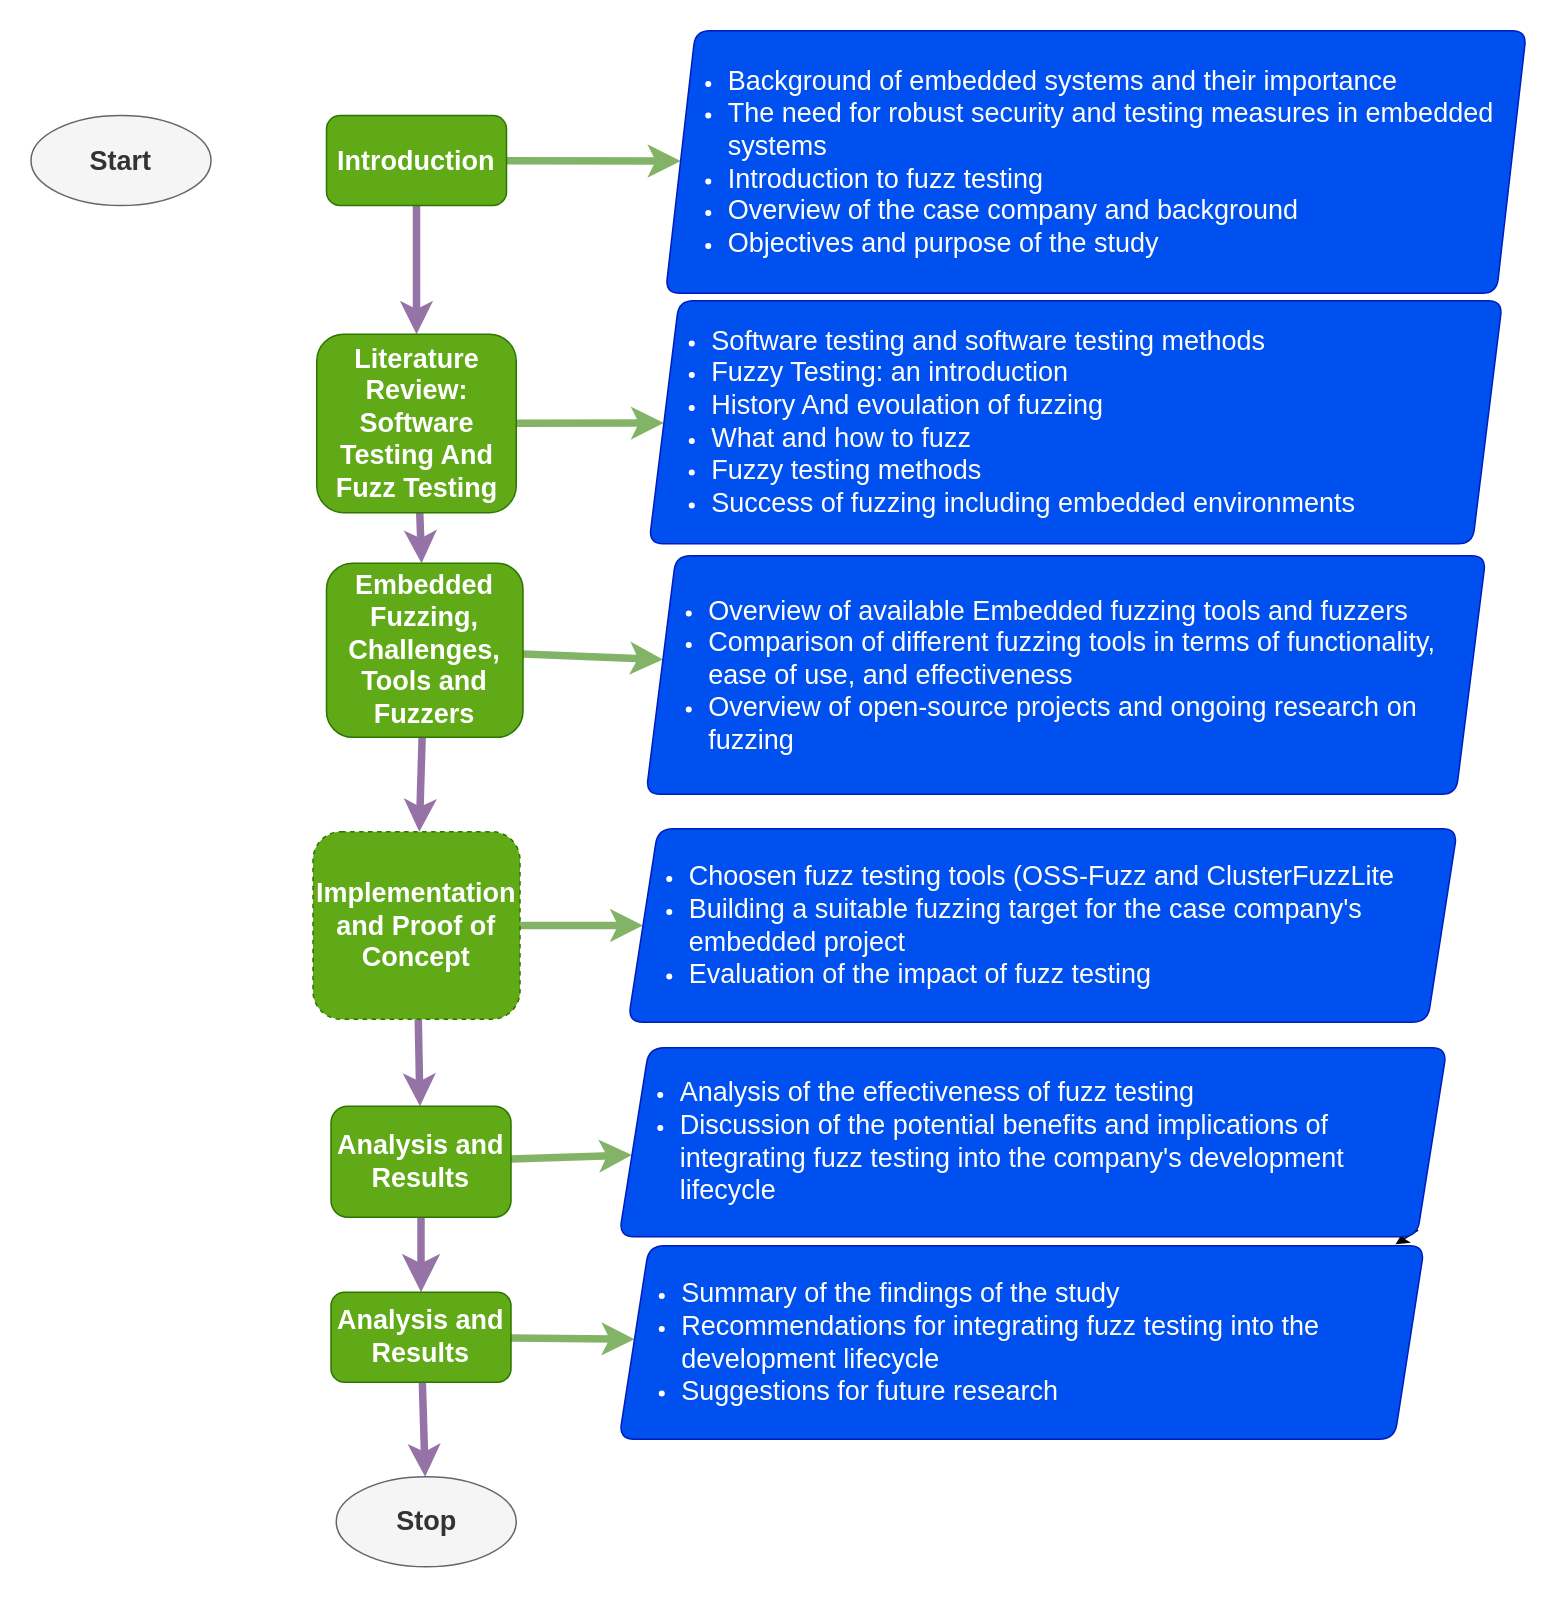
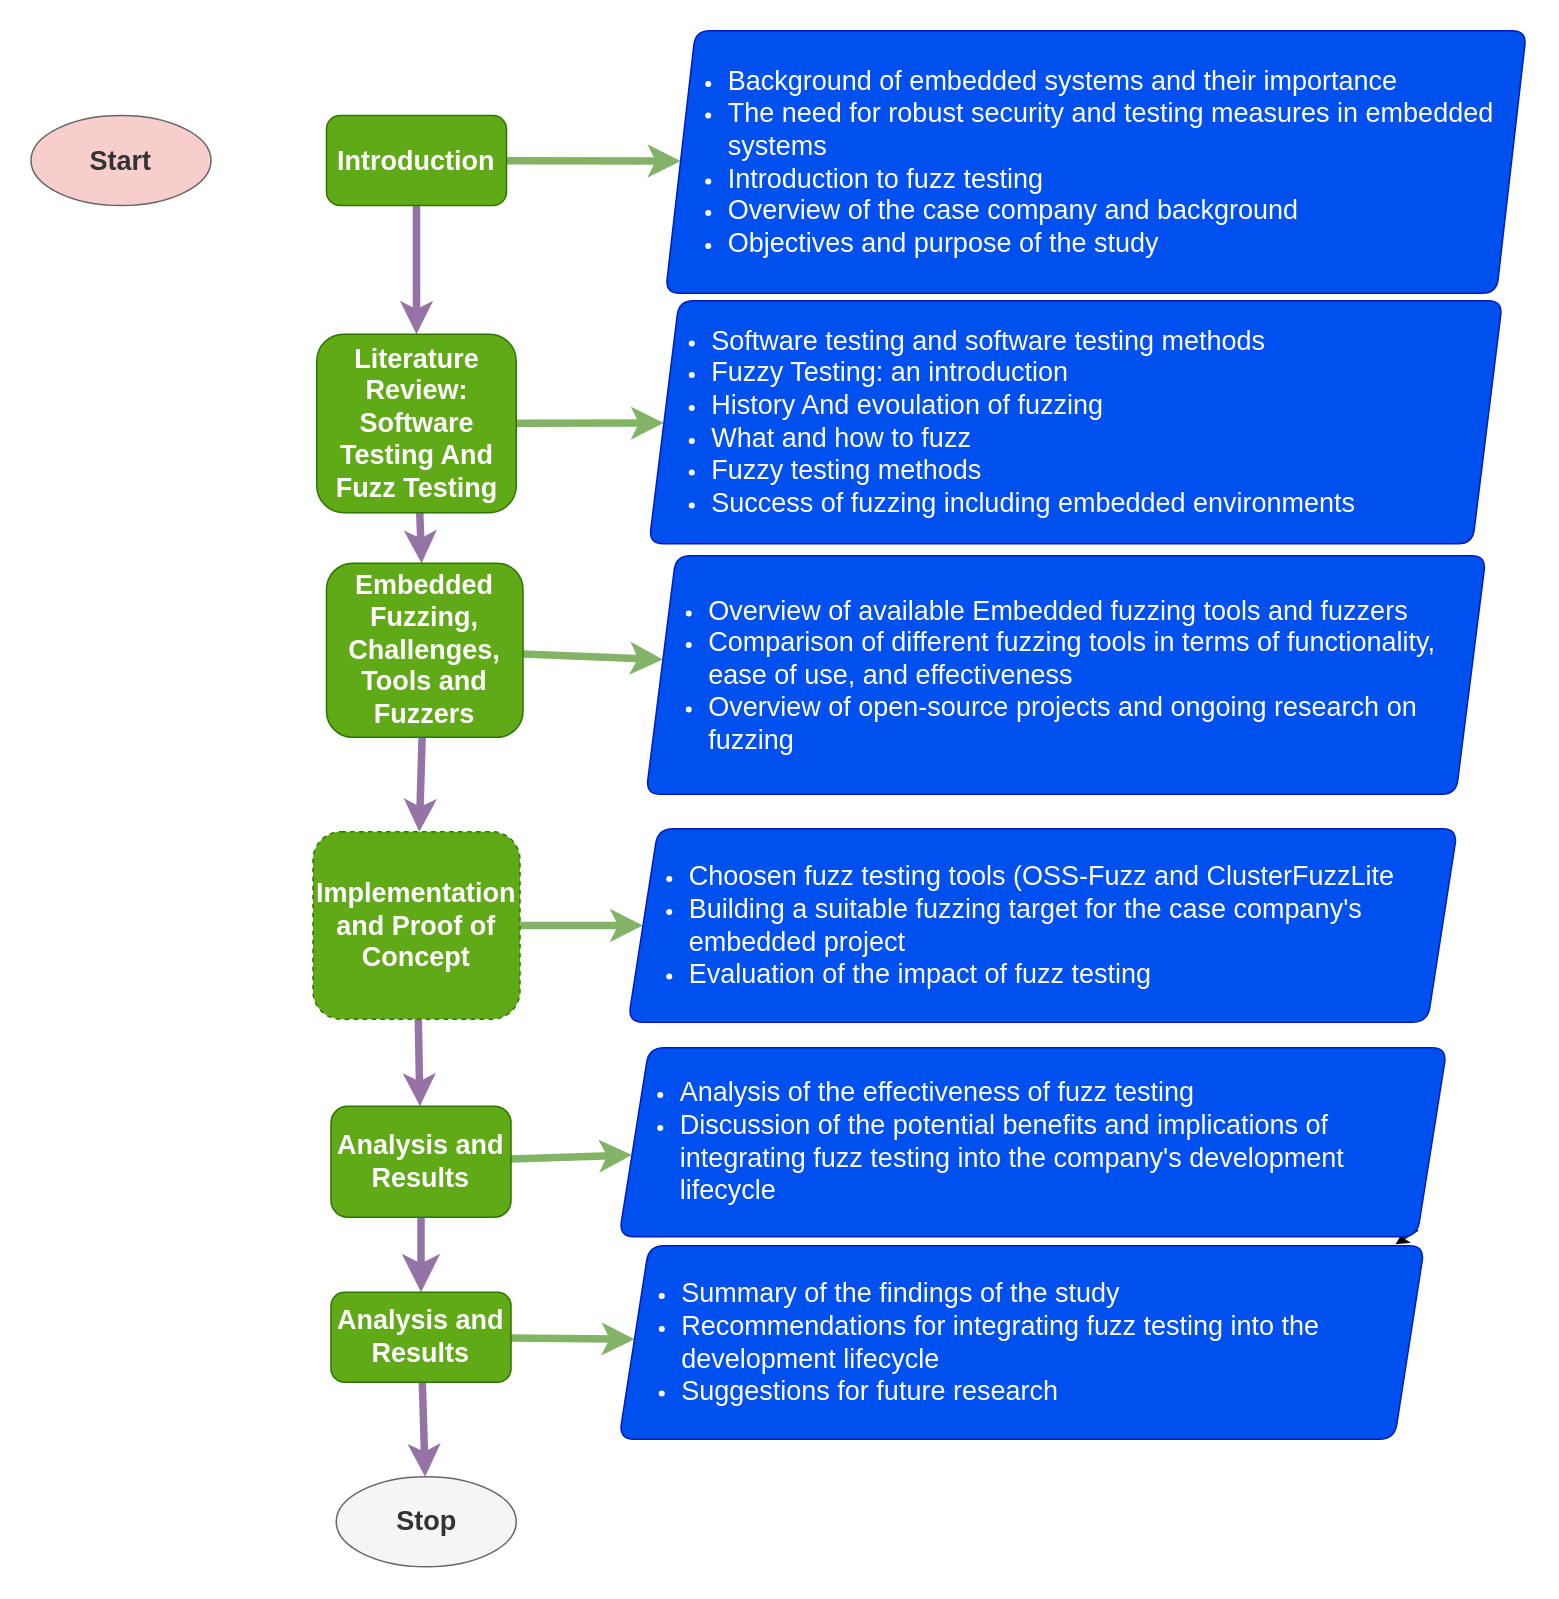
  <mxCell id="0" />
  <mxCell id="1" parent="0" />
- <mxCell id="2" value="&lt;h4&gt;&lt;font style=&quot;font-size: 18px;&quot;&gt;Start&lt;/font&gt;&lt;/h4&gt;" style="ellipse;whiteSpace=wrap;html=1;fillColor=#f5f5f5;fontColor=#333333;strokeColor=#666666;" parent="1" vertex="1"><mxGeometry x="20" y="76.5" width="120" height="60" as="geometry" /></mxCell>
+ <mxCell id="2" value="&lt;h4&gt;&lt;font style=&quot;font-size: 18px;&quot;&gt;Start&lt;/font&gt;&lt;/h4&gt;" style="ellipse;whiteSpace=wrap;html=1;fillColor=#f8cecc;fontColor=#333333;strokeColor=#666666;" parent="1" vertex="1"><mxGeometry x="20" y="76.5" width="120" height="60" as="geometry" /></mxCell>
  <mxCell id="3" value="" style="edgeStyle=none;html=1;fontFamily=Helvetica;fontSize=14;fillColor=#d5e8d4;strokeColor=#82b366;strokeWidth=5;" parent="1" source="5" target="6" edge="1"><mxGeometry relative="1" as="geometry" /></mxCell>
  <mxCell id="4" value="" style="edgeStyle=none;html=1;fontFamily=Helvetica;fontSize=14;fillColor=#e1d5e7;strokeColor=#9673a6;strokeWidth=5;" parent="1" source="5" target="9" edge="1"><mxGeometry relative="1" as="geometry" /></mxCell>
  <mxCell id="5" value="&lt;h4&gt;&lt;font style=&quot;font-size: 18px;&quot;&gt;Introduction&lt;/font&gt;&lt;/h4&gt;" style="rounded=1;whiteSpace=wrap;html=1;fillColor=#60a917;strokeColor=#2D7600;fontColor=#ffffff;" parent="1" vertex="1"><mxGeometry x="217" y="76.5" width="120" height="60" as="geometry" /></mxCell>
  <mxCell id="6" value="&lt;ul&gt;&lt;li&gt;&lt;font style=&quot;font-size: 18px;&quot;&gt;Background of embedded systems and their importance&lt;br&gt;&lt;/font&gt;&lt;/li&gt;&lt;li&gt;&lt;font style=&quot;font-size: 18px;&quot;&gt;The need for robust security and testing measures in embedded systems&lt;br&gt;&lt;/font&gt;&lt;/li&gt;&lt;li&gt;&lt;font style=&quot;font-size: 18px;&quot;&gt;Introduction to fuzz testing&lt;br&gt;&lt;/font&gt;&lt;/li&gt;&lt;li&gt;&lt;font style=&quot;font-size: 18px;&quot;&gt;Overview of the case company and background&lt;br&gt;&lt;/font&gt;&lt;/li&gt;&lt;li&gt;&lt;font style=&quot;font-size: 18px;&quot;&gt;Objectives and purpose of the study&lt;/font&gt;&lt;br&gt;&lt;/li&gt;&lt;/ul&gt;" style="shape=parallelogram;perimeter=parallelogramPerimeter;whiteSpace=wrap;html=1;fixedSize=1;rounded=1;fontFamily=Helvetica;fontSize=14;align=left;arcSize=19;fillColor=#0050ef;fontColor=#ffffff;strokeColor=#001DBC;" parent="1" vertex="1"><mxGeometry x="443" y="20" width="574" height="175" as="geometry" /></mxCell>
  <mxCell id="7" value="" style="edgeStyle=none;html=1;fontFamily=Helvetica;fontSize=14;fillColor=#d5e8d4;strokeColor=#82b366;strokeWidth=5;" parent="1" source="9" target="10" edge="1"><mxGeometry relative="1" as="geometry" /></mxCell>
  <mxCell id="8" value="" style="edgeStyle=none;html=1;fontFamily=Helvetica;fontSize=14;fillColor=#e1d5e7;strokeColor=#9673a6;strokeWidth=5;" parent="1" source="9" target="13" edge="1"><mxGeometry relative="1" as="geometry" /></mxCell>
  <mxCell id="9" value="&lt;h4&gt;&lt;font style=&quot;font-size: 18px;&quot;&gt;Literature Review: Software Testing And Fuzz Testing&lt;/font&gt;&lt;/h4&gt;" style="whiteSpace=wrap;html=1;rounded=1;fontFamily=Helvetica;fontSize=14;fillColor=#60a917;fontColor=#ffffff;strokeColor=#2D7600;" parent="1" vertex="1"><mxGeometry x="210.5" y="222.25" width="133" height="119" as="geometry" /></mxCell>
  <mxCell id="10" value="&lt;ul&gt;&lt;li&gt;&lt;font style=&quot;font-size: 18px;&quot;&gt;Software testing and software testing methods&lt;br&gt;&lt;/font&gt;&lt;/li&gt;&lt;li&gt;&lt;font style=&quot;font-size: 18px;&quot;&gt;Fuzzy Testing: an introduction&lt;/font&gt;&lt;/li&gt;&lt;li&gt;&lt;font style=&quot;font-size: 18px;&quot;&gt;History And evoulation of fuzzing&lt;/font&gt;&lt;/li&gt;&lt;li&gt;&lt;font style=&quot;font-size: 18px;&quot;&gt;What and how to fuzz&lt;br&gt;&lt;/font&gt;&lt;/li&gt;&lt;li&gt;&lt;font style=&quot;font-size: 18px;&quot;&gt;Fuzzy testing methods&lt;/font&gt;&lt;/li&gt;&lt;li&gt;&lt;font style=&quot;font-size: 18px;&quot;&gt;Success of fuzzing including embedded environments&lt;/font&gt;&lt;/li&gt;&lt;/ul&gt;" style="shape=parallelogram;perimeter=parallelogramPerimeter;whiteSpace=wrap;html=1;fixedSize=1;rounded=1;fontFamily=Helvetica;fontSize=14;align=left;arcSize=19;fillColor=#0050ef;fontColor=#ffffff;strokeColor=#001DBC;" parent="1" vertex="1"><mxGeometry x="432" y="200" width="569" height="162" as="geometry" /></mxCell>
  <mxCell id="11" value="" style="edgeStyle=none;html=1;fontFamily=Helvetica;fontSize=14;fillColor=#d5e8d4;strokeColor=#82b366;strokeWidth=5;" parent="1" source="13" target="14" edge="1"><mxGeometry relative="1" as="geometry" /></mxCell>
  <mxCell id="12" value="" style="edgeStyle=none;html=1;fontFamily=Helvetica;fontSize=14;fillColor=#e1d5e7;strokeColor=#9673a6;strokeWidth=5;" parent="1" source="13" target="17" edge="1"><mxGeometry relative="1" as="geometry" /></mxCell>
  <mxCell id="13" value="&lt;h3&gt;&lt;font style=&quot;font-size: 18px;&quot;&gt;Embedded Fuzzing, Challenges, Tools and Fuzzers&lt;/font&gt;&lt;/h3&gt;" style="whiteSpace=wrap;html=1;fontSize=14;rounded=1;fontFamily=Helvetica;fillColor=#60a917;fontColor=#ffffff;strokeColor=#2D7600;" parent="1" vertex="1"><mxGeometry x="217" y="375" width="131" height="116" as="geometry" /></mxCell>
  <mxCell id="14" value="&lt;ul&gt;&lt;li&gt;&lt;font style=&quot;font-size: 18px;&quot;&gt;Overview of available Embedded fuzzing tools and fuzzers&lt;br&gt;&lt;/font&gt;&lt;/li&gt;&lt;li&gt;&lt;font style=&quot;font-size: 18px;&quot;&gt;Comparison of different fuzzing tools in terms of functionality, ease of use, and effectiveness&lt;br&gt;&lt;/font&gt;&lt;/li&gt;&lt;li&gt;&lt;font style=&quot;font-size: 18px;&quot;&gt;Overview of open-source projects and ongoing research on fuzzing&lt;/font&gt;&lt;br&gt;&lt;/li&gt;&lt;/ul&gt;" style="shape=parallelogram;perimeter=parallelogramPerimeter;whiteSpace=wrap;html=1;fixedSize=1;rounded=1;fontFamily=Helvetica;fontSize=14;align=left;arcSize=19;fillColor=#0050ef;fontColor=#ffffff;strokeColor=#001DBC;" parent="1" vertex="1"><mxGeometry x="430" y="370" width="560" height="159" as="geometry" /></mxCell>
  <mxCell id="15" value="" style="edgeStyle=none;html=1;fontFamily=Helvetica;fontSize=14;fillColor=#d5e8d4;strokeColor=#82b366;strokeWidth=5;" parent="1" source="17" target="18" edge="1"><mxGeometry relative="1" as="geometry" /></mxCell>
  <mxCell id="16" value="" style="edgeStyle=none;html=1;fontFamily=Helvetica;fontSize=14;fillColor=#e1d5e7;strokeColor=#9673a6;strokeWidth=5;" parent="1" source="17" target="21" edge="1"><mxGeometry relative="1" as="geometry" /></mxCell>
  <mxCell id="17" value="&lt;h3&gt;&lt;font style=&quot;font-size: 18px;&quot;&gt;Implementation and Proof of Concept&lt;/font&gt;&lt;/h3&gt;" style="whiteSpace=wrap;html=1;fontSize=14;rounded=1;fillColor=#60a917;fontColor=#ffffff;strokeColor=#2D7600;dashed=1;" parent="1" vertex="1"><mxGeometry x="208" y="554" width="138" height="125" as="geometry" /></mxCell>
  <mxCell id="18" value="&lt;ul style=&quot;text-align: left;&quot;&gt;&lt;li&gt;&lt;font style=&quot;font-size: 18px;&quot;&gt;Choosen fuzz testing tools (OSS-Fuzz and&amp;nbsp;ClusterFuzzLite&lt;/font&gt;&lt;/li&gt;&lt;li&gt;&lt;font style=&quot;font-size: 18px;&quot;&gt;Building a suitable fuzzing target for the case company's embedded project&lt;br&gt;&lt;/font&gt;&lt;/li&gt;&lt;li&gt;&lt;font style=&quot;font-size: 18px;&quot;&gt;Evaluation of the impact of fuzz testing&lt;/font&gt;&lt;/li&gt;&lt;/ul&gt;" style="shape=parallelogram;perimeter=parallelogramPerimeter;whiteSpace=wrap;html=1;fixedSize=1;fontSize=14;rounded=1;fontFamily=Helvetica;fillColor=#0050ef;fontColor=#ffffff;strokeColor=#001DBC;" parent="1" vertex="1"><mxGeometry x="418" y="552" width="553" height="129" as="geometry" /></mxCell>
  <mxCell id="19" value="" style="edgeStyle=none;html=1;fontFamily=Helvetica;fontSize=14;fillColor=#d5e8d4;strokeColor=#82b366;strokeWidth=5;" parent="1" source="21" target="23" edge="1"><mxGeometry relative="1" as="geometry" /></mxCell>
  <mxCell id="20" value="" style="edgeStyle=none;html=1;fontFamily=Helvetica;fontSize=12;fillColor=#e1d5e7;strokeColor=#9673a6;endSize=9.44;strokeWidth=5;" parent="1" source="21" target="26" edge="1"><mxGeometry relative="1" as="geometry" /></mxCell>
  <mxCell id="21" value="&lt;h3&gt;&lt;font style=&quot;font-size: 18px;&quot;&gt;Analysis and Results&lt;/font&gt;&lt;/h3&gt;" style="whiteSpace=wrap;html=1;fontSize=14;rounded=1;fontFamily=Helvetica;fillColor=#60a917;fontColor=#ffffff;strokeColor=#2D7600;" parent="1" vertex="1"><mxGeometry x="220" y="737" width="120" height="74" as="geometry" /></mxCell>
  <mxCell id="22" style="edgeStyle=none;html=1;exitX=1;exitY=1;exitDx=0;exitDy=0;entryX=0.964;entryY=-0.008;entryDx=0;entryDy=0;entryPerimeter=0;fontSize=18;" parent="1" source="23" target="27" edge="1"><mxGeometry relative="1" as="geometry" /></mxCell>
  <mxCell id="23" value="&lt;ul style=&quot;text-align: left;&quot;&gt;&lt;li&gt;&lt;font style=&quot;font-size: 18px;&quot;&gt;Analysis of the effectiveness of fuzz testing&lt;/font&gt;&lt;/li&gt;&lt;li&gt;&lt;font style=&quot;font-size: 18px;&quot;&gt;Discussion of the potential benefits and implications of integrating fuzz testing into the company's development lifecycle&lt;/font&gt;&lt;/li&gt;&lt;/ul&gt;" style="shape=parallelogram;perimeter=parallelogramPerimeter;whiteSpace=wrap;html=1;fixedSize=1;fontSize=14;rounded=1;fontFamily=Helvetica;fillColor=#0050ef;fontColor=#ffffff;strokeColor=#001DBC;" parent="1" vertex="1"><mxGeometry x="412" y="698" width="552" height="126" as="geometry" /></mxCell>
  <mxCell id="24" value="" style="edgeStyle=none;html=1;fontFamily=Helvetica;fontSize=12;fillColor=#d5e8d4;strokeColor=#82b366;strokeWidth=5;" parent="1" source="26" target="27" edge="1"><mxGeometry relative="1" as="geometry" /></mxCell>
  <mxCell id="25" value="" style="edgeStyle=none;html=1;fontFamily=Helvetica;fontSize=12;fillColor=#e1d5e7;strokeColor=#9673a6;strokeWidth=5;" parent="1" source="26" target="28" edge="1"><mxGeometry relative="1" as="geometry" /></mxCell>
  <mxCell id="26" value="&lt;h3&gt;&lt;font style=&quot;font-size: 18px;&quot;&gt;Analysis and Results&lt;/font&gt;&lt;/h3&gt;" style="whiteSpace=wrap;html=1;fontSize=14;rounded=1;fontFamily=Helvetica;fillColor=#60a917;fontColor=#ffffff;strokeColor=#2D7600;" parent="1" vertex="1"><mxGeometry x="220" y="861" width="120" height="60" as="geometry" /></mxCell>
  <mxCell id="27" value="&lt;ul style=&quot;&quot;&gt;&lt;li&gt;&lt;font style=&quot;font-size: 18px;&quot;&gt;Summary of the findings of the study&lt;/font&gt;&lt;/li&gt;&lt;li&gt;&lt;font style=&quot;font-size: 18px;&quot;&gt;Recommendations for integrating fuzz testing into the development lifecycle&lt;/font&gt;&lt;/li&gt;&lt;li&gt;&lt;font style=&quot;font-size: 18px;&quot;&gt;Suggestions for future research&lt;/font&gt;&lt;br&gt;&lt;/li&gt;&lt;/ul&gt;" style="shape=parallelogram;perimeter=parallelogramPerimeter;whiteSpace=wrap;html=1;fixedSize=1;fontSize=14;rounded=1;fontFamily=Helvetica;align=left;fillColor=#0050ef;fontColor=#ffffff;strokeColor=#001DBC;" parent="1" vertex="1"><mxGeometry x="412" y="830" width="537" height="129" as="geometry" /></mxCell>
  <mxCell id="28" value="&lt;h4&gt;&lt;font style=&quot;font-size: 18px;&quot;&gt;Stop&lt;/font&gt;&lt;/h4&gt;" style="ellipse;whiteSpace=wrap;html=1;fillColor=#f5f5f5;fontColor=#333333;strokeColor=#666666;gradientColor=none;" parent="1" vertex="1"><mxGeometry x="223.5" y="984" width="120" height="60" as="geometry" /></mxCell>
